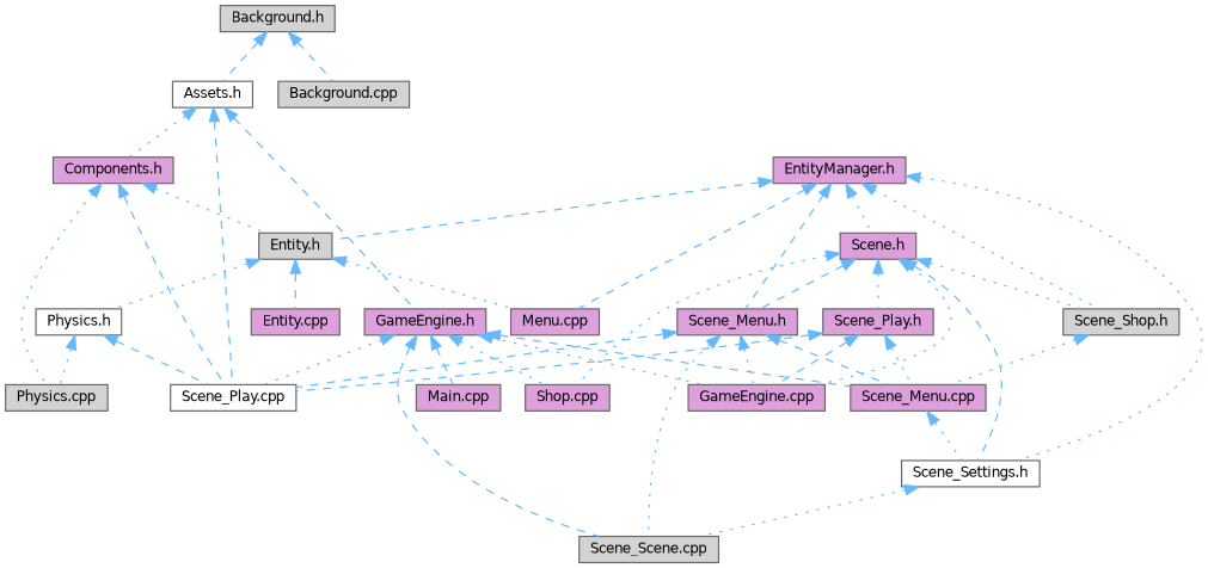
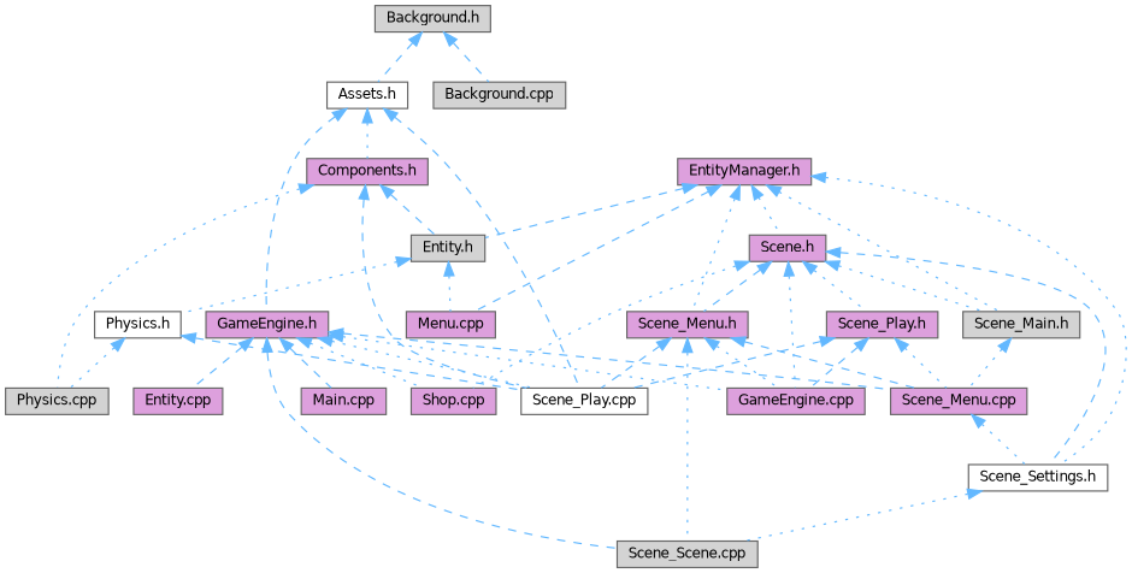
  digraph {
    node [color=grey40 fillcolor=plum fontname=Helvetica fontsize=10 shape=box style=filled]
    edge [color=steelblue1 dir=back fontname=Helvetica fontsize=10 labelfontname=Helvetica labelfontsize=10 style=dotted]
    n1 [color=gray40 fillcolor=lightgrey fontcolor=black height=0.2 label="Background.h" width=0.4]
    n2 [fillcolor=white height=0.2 label="Assets.h" width=0.4]
    n3 [fillcolor=lightgrey height=0.2 label="Background.cpp" width=0.4]
    n4 [height=0.2 label="Components.h" width=0.4]
    n5 [fillcolor=white height=0.2 label="Scene_Play.cpp" width=0.4]
    n6 [height=0.2 label="GameEngine.h" width=0.4]
    n7 [fillcolor=lightgrey height=0.2 label="Entity.h" width=0.4]
    n8 [fillcolor=lightgrey height=0.2 label="Physics.cpp" width=0.4]
    n9 [height=0.2 label="GameEngine.cpp" width=0.4]
    n10 [height=0.2 label="Shop.cpp" width=0.4]
    n11 [height=0.2 label="Scene_Menu.cpp" width=0.4]
    n12 [fillcolor=lightgrey height=0.2 label="Scene_Scene.cpp" width=0.4]
    n13 [height=0.2 label="Main.cpp" width=0.4]
    n14 [height=0.2 label="Entity.cpp" width=0.4]
    n15 [height=0.2 label="Menu.cpp" width=0.4]
    n16 [fillcolor=white height=0.2 label="Physics.h" width=0.4]
    n17 [height=0.2 label="EntityManager.h" width=0.4]
    n18 [height=0.2 label="Scene.h" width=0.4]
    n19 [height=0.2 label="Scene_Menu.h" width=0.4]
    n20 [fillcolor=white height=0.2 label="Scene_Settings.h" width=0.4]
-   n21 [fillcolor=lightgrey height=0.2 label="Scene_Shop.h" width=0.4]
+   n21 [fillcolor=lightgrey height=0.2 label="Scene_Main.h" width=0.4]
    n22 [height=0.2 label="Scene_Play.h" width=0.4]
    n1 -> n2 [style=dashed]
    n1 -> n3 [style=dashed]
    n2 -> n4
    n2 -> n5 [style=dashed]
    n2 -> n6 [style=dashed]
    n4 -> n5 [style=dashed]
-   n4 -> n7
+   n4 -> n7 [style=dashed]
    n4 -> n8
    n6 -> n5
    n6 -> n9
    n6 -> n10
    n6 -> n11 [style=dashed]
    n6 -> n12 [style=dashed]
    n6 -> n13 [style=dashed]
-   n7 -> n14 [style=dashed]
+   n6 -> n14 [style=dashed]
    n7 -> n15
    n7 -> n16
    n11 -> n20
    n16 -> n5 [style=dashed]
    n16 -> n8
    n17 -> n7 [style=dashed]
    n17 -> n15 [style=dashed]
    n17 -> n18
-   n17 -> n19 [style=dashed]
+   n17 -> n19
    n17 -> n20
    n17 -> n21
    n18 -> n9
    n18 -> n10
    n18 -> n19 [style=dashed]
    n18 -> n20 [style=dashed]
    n18 -> n21
    n18 -> n22
    n19 -> n5 [style=dashed]
    n19 -> n9
    n19 -> n11 [style=dashed]
    n19 -> n12
    n20 -> n12
    n21 -> n11
    n22 -> n5 [style=dashed]
    n22 -> n9 [style=dashed]
    n22 -> n11
  }
